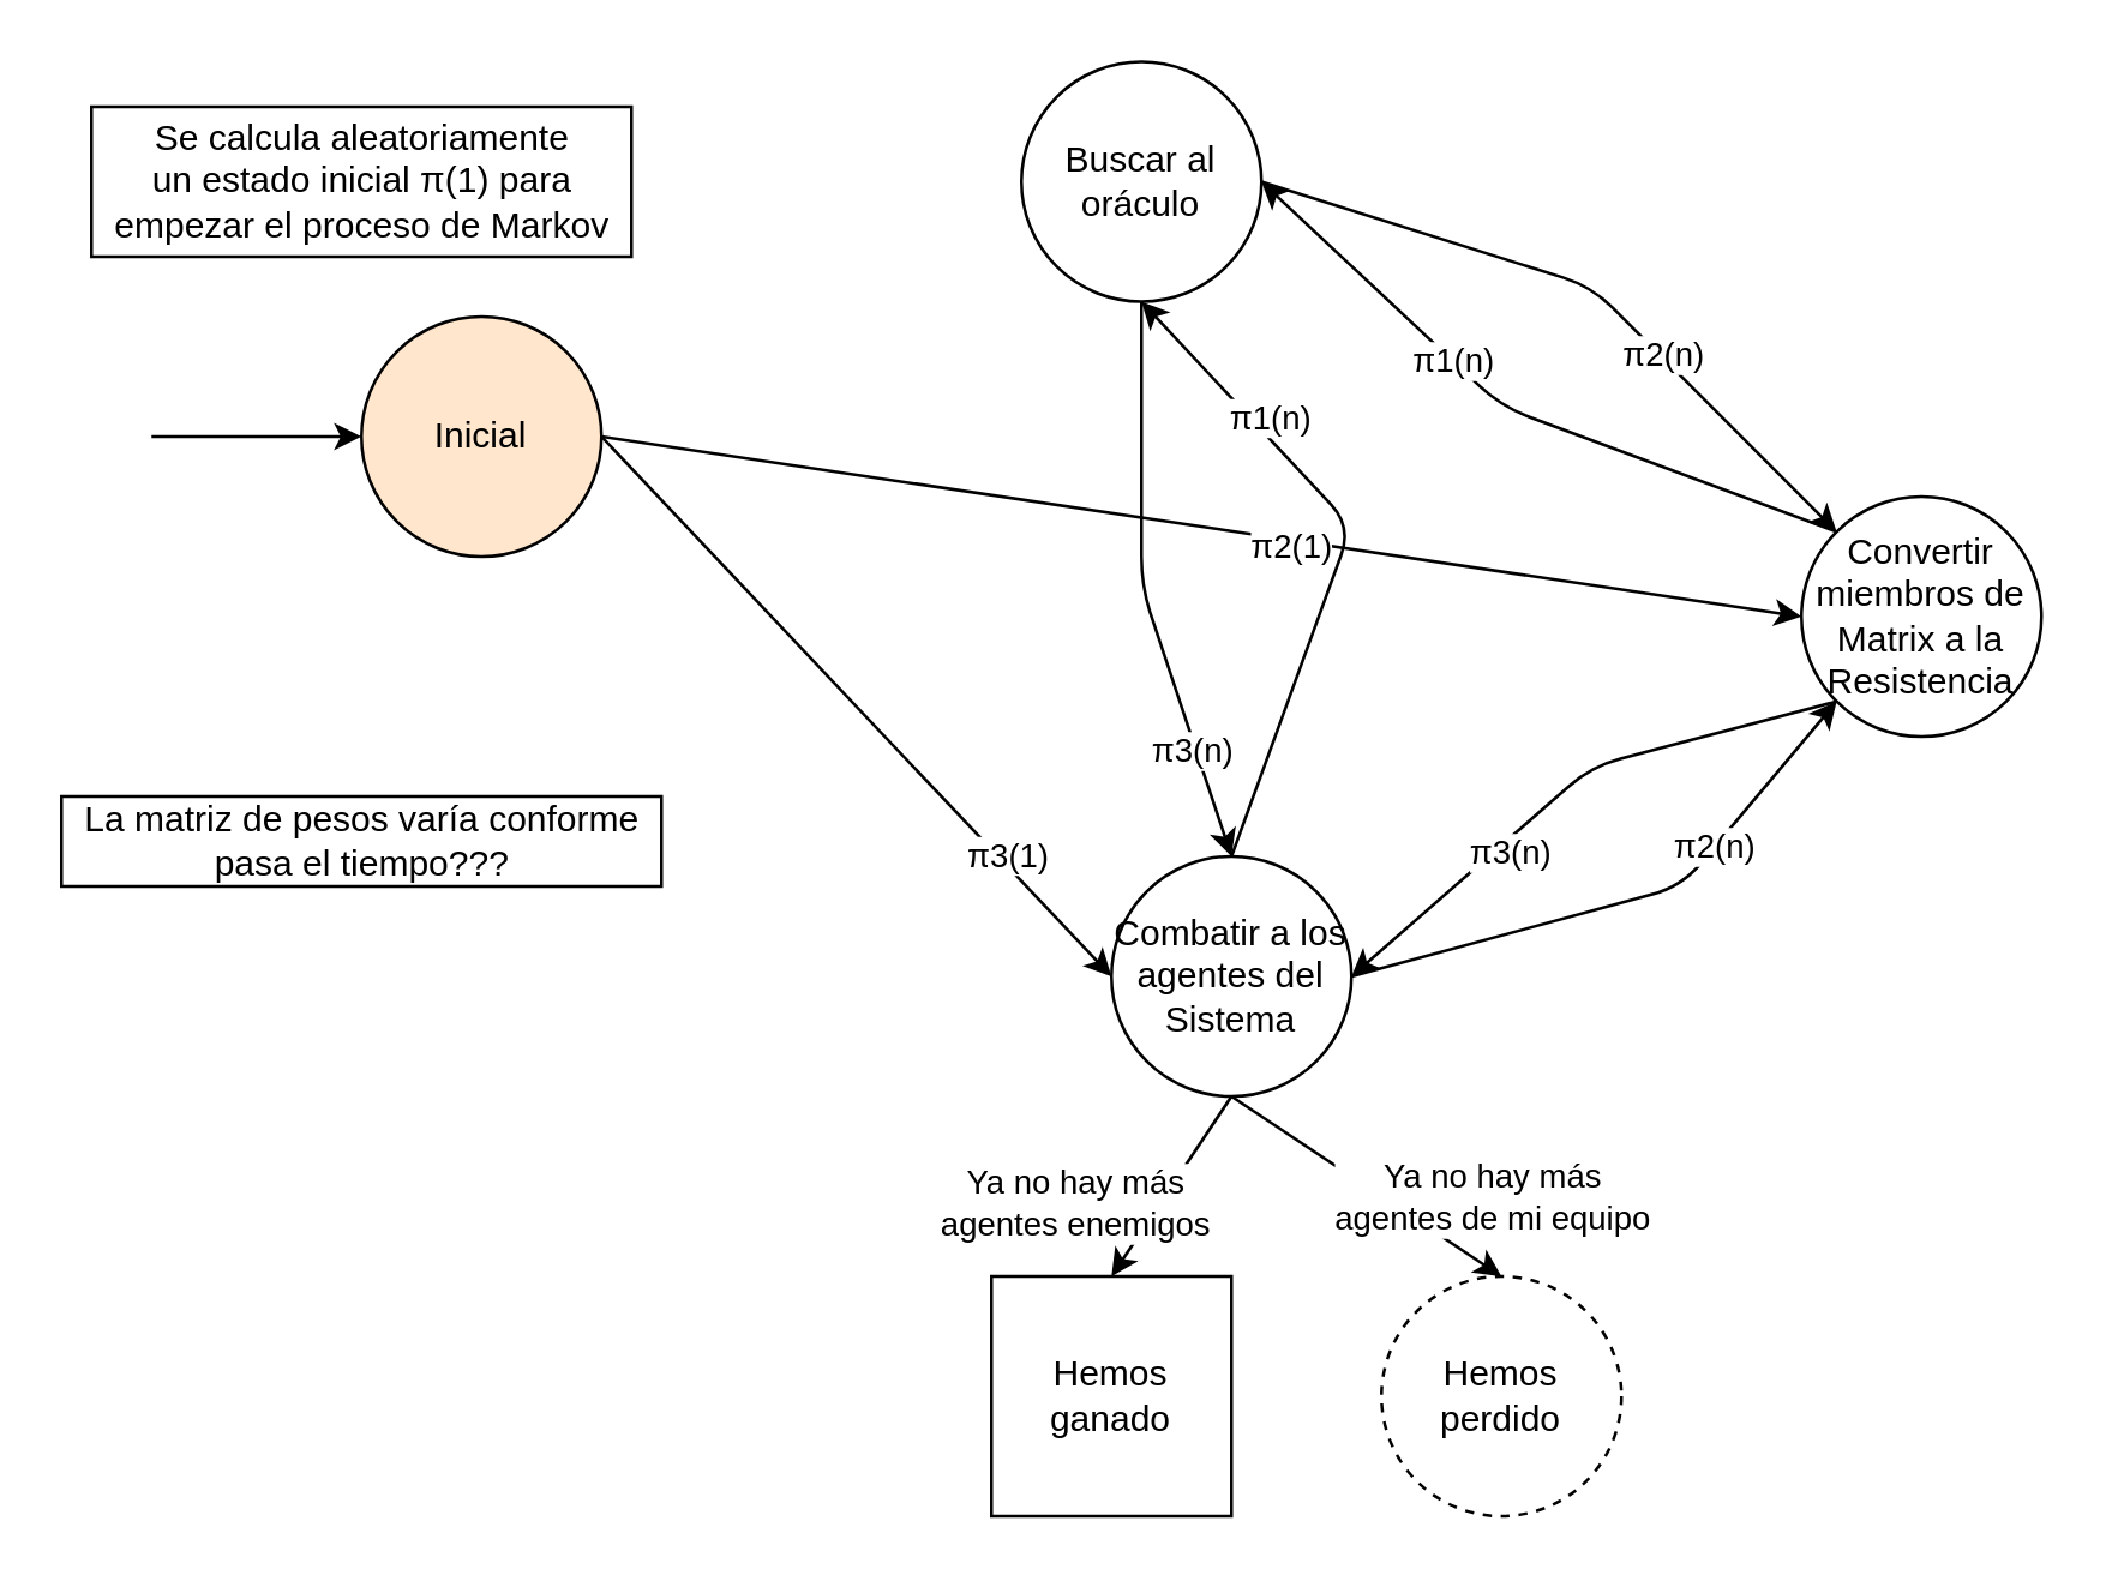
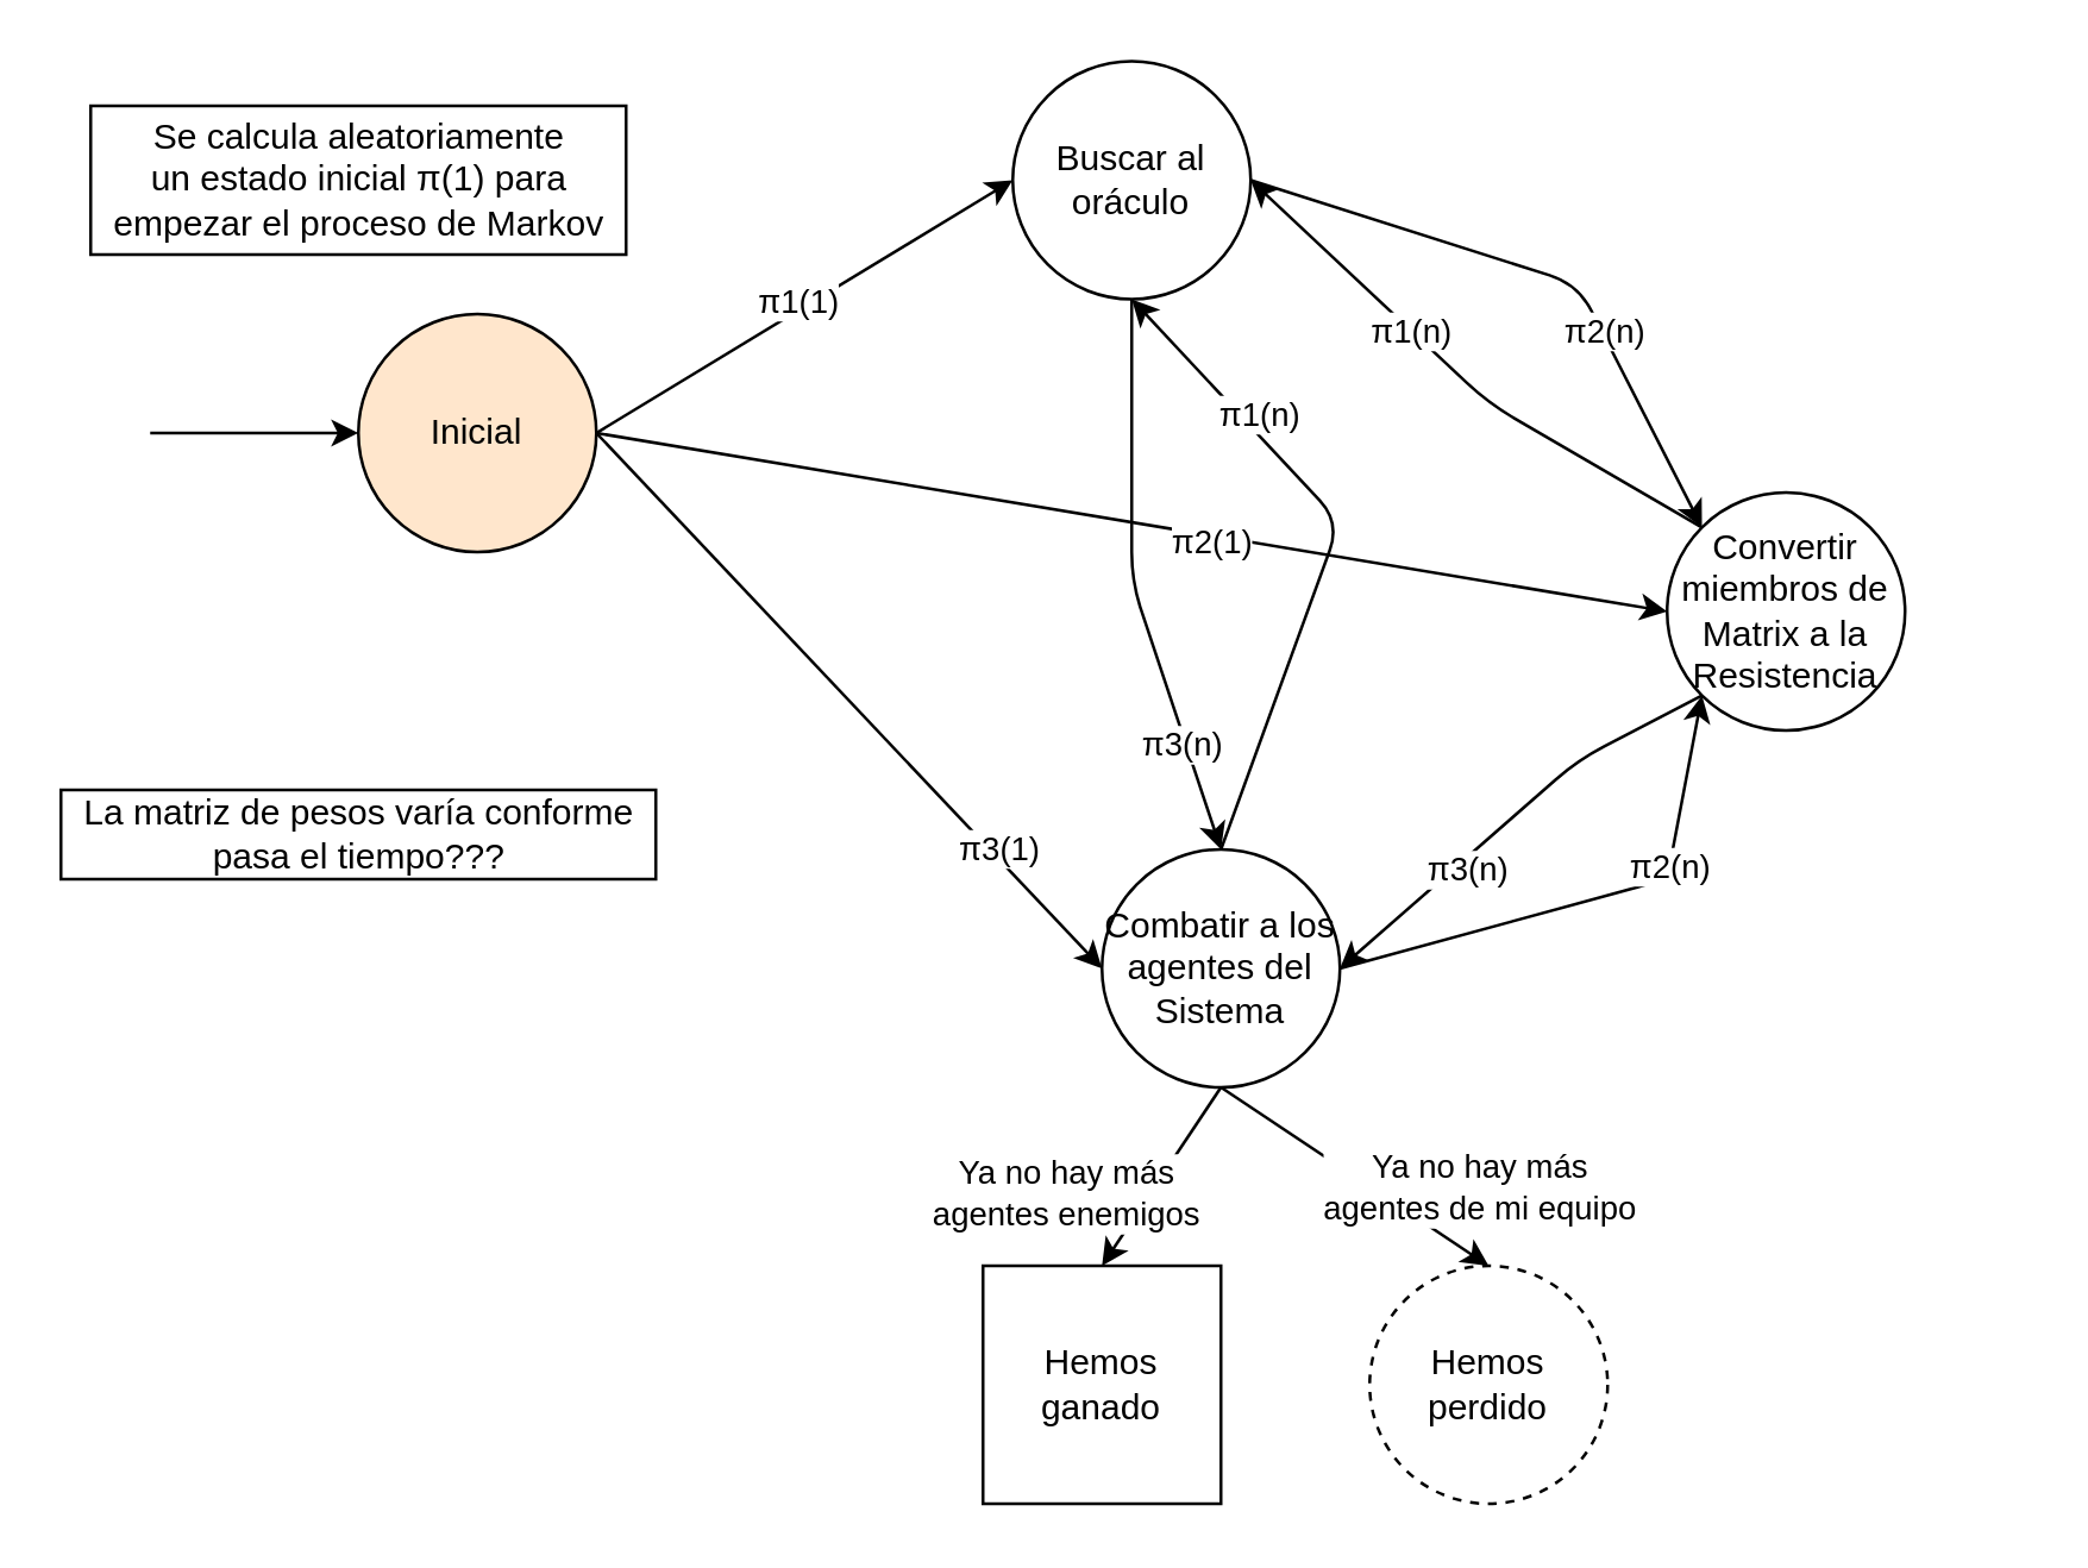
  <mxCell id="0" />
  <mxCell id="1" parent="0" />
  <mxCell id="2" value="Inicial" style="ellipse;whiteSpace=wrap;html=1;aspect=fixed;fillColor=#ffe6cc;" vertex="1" parent="1"><mxGeometry x="120" y="105" width="80" height="80" as="geometry" /></mxCell>
  <mxCell id="3" value="Buscar al&lt;br&gt;oráculo" style="ellipse;whiteSpace=wrap;html=1;aspect=fixed;" vertex="1" parent="1"><mxGeometry x="340" y="20" width="80" height="80" as="geometry" /></mxCell>
  <mxCell id="4" value="" style="endArrow=classic;html=1;entryX=0;entryY=0.5;entryDx=0;entryDy=0;" edge="1" parent="1" target="2"><mxGeometry width="50" height="50" relative="1" as="geometry"><mxPoint x="50" y="145" as="sourcePoint" /><mxPoint x="40" y="95" as="targetPoint" /></mxGeometry></mxCell>
  <mxCell id="5" value="Se calcula aleatoriamente&lt;br&gt;un estado inicial π(1) para&lt;br&gt;empezar el proceso de Markov" style="text;html=1;align=center;verticalAlign=middle;resizable=0;points=[];autosize=1;strokeColor=#000000;" vertex="1" parent="1"><mxGeometry x="30" y="35" width="180" height="50" as="geometry" /></mxCell>
- <mxCell id="8" value="Convertir miembros de Matrix a la Resistencia" style="ellipse;whiteSpace=wrap;html=1;aspect=fixed;strokeColor=#000000;" vertex="1" parent="1"><mxGeometry x="600" y="165" width="80" height="80" as="geometry" /></mxCell>
+ <mxCell id="6" value="" style="endArrow=classic;html=1;exitX=1;exitY=0.5;exitDx=0;exitDy=0;entryX=0;entryY=0.5;entryDx=0;entryDy=0;" edge="1" parent="1" source="2" target="3"><mxGeometry width="50" height="50" relative="1" as="geometry"><mxPoint x="210" y="145" as="sourcePoint" /><mxPoint x="260" y="95" as="targetPoint" /></mxGeometry></mxCell>
+ <mxCell id="7" value="π1(1)" style="edgeLabel;html=1;align=center;verticalAlign=middle;resizable=0;points=[];" vertex="1" connectable="0" parent="6"><mxGeometry x="-0.011" y="3" relative="1" as="geometry"><mxPoint as="offset" /></mxGeometry></mxCell>
+ <mxCell id="8" value="Convertir miembros de Matrix a la Resistencia" style="ellipse;whiteSpace=wrap;html=1;aspect=fixed;strokeColor=#000000;" vertex="1" parent="1"><mxGeometry x="560" y="165" width="80" height="80" as="geometry" /></mxCell>
  <mxCell id="9" value="" style="endArrow=classic;html=1;exitX=1;exitY=0.5;exitDx=0;exitDy=0;entryX=0;entryY=0.5;entryDx=0;entryDy=0;" edge="1" parent="1" source="2" target="8"><mxGeometry width="50" height="50" relative="1" as="geometry"><mxPoint x="230" y="245" as="sourcePoint" /><mxPoint x="280" y="195" as="targetPoint" /></mxGeometry></mxCell>
  <mxCell id="10" value="π2(1)" style="edgeLabel;html=1;align=center;verticalAlign=middle;resizable=0;points=[];" vertex="1" connectable="0" parent="9"><mxGeometry x="0.149" y="-2" relative="1" as="geometry"><mxPoint as="offset" /></mxGeometry></mxCell>
  <mxCell id="11" value="Combatir a los agentes del Sistema" style="ellipse;whiteSpace=wrap;html=1;aspect=fixed;strokeColor=#000000;" vertex="1" parent="1"><mxGeometry x="370" y="285" width="80" height="80" as="geometry" /></mxCell>
  <mxCell id="12" value="" style="endArrow=classic;html=1;exitX=1;exitY=0.5;exitDx=0;exitDy=0;entryX=0;entryY=0.5;entryDx=0;entryDy=0;" edge="1" parent="1" source="2" target="11"><mxGeometry width="50" height="50" relative="1" as="geometry"><mxPoint x="320" y="205" as="sourcePoint" /><mxPoint x="370" y="155" as="targetPoint" /></mxGeometry></mxCell>
  <mxCell id="13" value="&amp;nbsp;π3(1)" style="edgeLabel;html=1;align=center;verticalAlign=middle;resizable=0;points=[];" vertex="1" connectable="0" parent="12"><mxGeometry x="0.563" y="1" relative="1" as="geometry"><mxPoint as="offset" /></mxGeometry></mxCell>
  <mxCell id="14" value="La matriz de pesos varía conforme&lt;br&gt;pasa el tiempo???" style="text;html=1;align=center;verticalAlign=middle;resizable=0;points=[];autosize=1;strokeColor=#000000;" vertex="1" parent="1"><mxGeometry x="20" y="265" width="200" height="30" as="geometry" /></mxCell>
  <mxCell id="15" value="" style="endArrow=classic;html=1;exitX=1;exitY=0.5;exitDx=0;exitDy=0;entryX=0;entryY=0;entryDx=0;entryDy=0;" edge="1" parent="1" source="3" target="8"><mxGeometry width="50" height="50" relative="1" as="geometry"><mxPoint x="560" y="155" as="sourcePoint" /><mxPoint x="610" y="105" as="targetPoint" /><Array as="points"><mxPoint x="530" y="95" /></Array></mxGeometry></mxCell>
  <mxCell id="16" value="π2(n)" style="edgeLabel;html=1;align=center;verticalAlign=middle;resizable=0;points=[];" vertex="1" connectable="0" parent="15"><mxGeometry x="0.281" y="1" relative="1" as="geometry"><mxPoint as="offset" /></mxGeometry></mxCell>
  <mxCell id="17" value="" style="endArrow=classic;html=1;exitX=0.5;exitY=1;exitDx=0;exitDy=0;entryX=0.5;entryY=0;entryDx=0;entryDy=0;" edge="1" parent="1" source="3" target="11"><mxGeometry width="50" height="50" relative="1" as="geometry"><mxPoint x="420" y="145" as="sourcePoint" /><mxPoint x="470" y="95" as="targetPoint" /><Array as="points"><mxPoint x="380" y="195" /></Array></mxGeometry></mxCell>
  <mxCell id="18" value="π3(n)" style="edgeLabel;html=1;align=center;verticalAlign=middle;resizable=0;points=[];" vertex="1" connectable="0" parent="17"><mxGeometry x="0.6" y="-2" relative="1" as="geometry"><mxPoint as="offset" /></mxGeometry></mxCell>
  <mxCell id="19" value="" style="endArrow=classic;html=1;exitX=1;exitY=0.5;exitDx=0;exitDy=0;entryX=0;entryY=1;entryDx=0;entryDy=0;" edge="1" parent="1" source="11" target="8"><mxGeometry width="50" height="50" relative="1" as="geometry"><mxPoint x="510" y="295" as="sourcePoint" /><mxPoint x="560" y="245" as="targetPoint" /><Array as="points"><mxPoint x="560" y="295" /></Array></mxGeometry></mxCell>
  <mxCell id="20" value="π2(n)" style="edgeLabel;html=1;align=center;verticalAlign=middle;resizable=0;points=[];" vertex="1" connectable="0" parent="19"><mxGeometry x="0.351" relative="1" as="geometry"><mxPoint as="offset" /></mxGeometry></mxCell>
  <mxCell id="21" value="" style="endArrow=classic;html=1;entryX=1;entryY=0.5;entryDx=0;entryDy=0;exitX=0;exitY=1;exitDx=0;exitDy=0;" edge="1" parent="1" source="8" target="11"><mxGeometry width="50" height="50" relative="1" as="geometry"><mxPoint x="500" y="275" as="sourcePoint" /><mxPoint x="550" y="225" as="targetPoint" /><Array as="points"><mxPoint x="530" y="255" /></Array></mxGeometry></mxCell>
  <mxCell id="22" value="π3(n)" style="edgeLabel;html=1;align=center;verticalAlign=middle;resizable=0;points=[];" vertex="1" connectable="0" parent="21"><mxGeometry x="0.296" y="3" relative="1" as="geometry"><mxPoint as="offset" /></mxGeometry></mxCell>
  <mxCell id="23" value="" style="endArrow=classic;html=1;entryX=1;entryY=0.5;entryDx=0;entryDy=0;exitX=0;exitY=0;exitDx=0;exitDy=0;" edge="1" parent="1" source="8" target="3"><mxGeometry width="50" height="50" relative="1" as="geometry"><mxPoint x="460" y="165" as="sourcePoint" /><mxPoint x="510" y="115" as="targetPoint" /><Array as="points"><mxPoint x="500" y="135" /></Array></mxGeometry></mxCell>
  <mxCell id="24" value="π1(n)" style="edgeLabel;html=1;align=center;verticalAlign=middle;resizable=0;points=[];" vertex="1" connectable="0" parent="23"><mxGeometry x="0.228" y="1" relative="1" as="geometry"><mxPoint y="-1" as="offset" /></mxGeometry></mxCell>
  <mxCell id="25" value="π1(n)" style="endArrow=classic;html=1;exitX=0.5;exitY=0;exitDx=0;exitDy=0;entryX=0.5;entryY=1;entryDx=0;entryDy=0;" edge="1" parent="1" source="11" target="3"><mxGeometry x="0.479" y="-5" width="50" height="50" relative="1" as="geometry"><mxPoint x="430" y="245" as="sourcePoint" /><mxPoint x="480" y="195" as="targetPoint" /><Array as="points"><mxPoint x="450" y="175" /></Array><mxPoint as="offset" /></mxGeometry></mxCell>
  <mxCell id="26" value="Hemos ganado" style="whiteSpace=wrap;html=1;aspect=fixed;strokeColor=#000000;rounded=0;" vertex="1" parent="1"><mxGeometry x="330" y="425" width="80" height="80" as="geometry" /></mxCell>
  <mxCell id="27" value="Hemos perdido" style="ellipse;whiteSpace=wrap;html=1;aspect=fixed;strokeColor=#000000;dashed=1;" vertex="1" parent="1"><mxGeometry x="460" y="425" width="80" height="80" as="geometry" /></mxCell>
  <mxCell id="28" value="" style="endArrow=classic;html=1;entryX=0.5;entryY=0;entryDx=0;entryDy=0;exitX=0.5;exitY=1;exitDx=0;exitDy=0;" edge="1" parent="1" source="11" target="26"><mxGeometry width="50" height="50" relative="1" as="geometry"><mxPoint x="300" y="405" as="sourcePoint" /><mxPoint x="350" y="355" as="targetPoint" /></mxGeometry></mxCell>
  <mxCell id="29" value="Ya no hay más&lt;br&gt;agentes enemigos" style="edgeLabel;html=1;align=center;verticalAlign=middle;resizable=0;points=[];" vertex="1" connectable="0" parent="28"><mxGeometry x="0.2" relative="1" as="geometry"><mxPoint x="-28.28" as="offset" /></mxGeometry></mxCell>
  <mxCell id="30" value="" style="endArrow=classic;html=1;exitX=0.5;exitY=1;exitDx=0;exitDy=0;entryX=0.5;entryY=0;entryDx=0;entryDy=0;" edge="1" parent="1" source="11" target="27"><mxGeometry width="50" height="50" relative="1" as="geometry"><mxPoint x="490" y="395" as="sourcePoint" /><mxPoint x="540" y="345" as="targetPoint" /></mxGeometry></mxCell>
  <mxCell id="31" value="Ya no hay más&lt;br&gt;agentes de mi equipo" style="edgeLabel;html=1;align=center;verticalAlign=middle;resizable=0;points=[];" vertex="1" connectable="0" parent="30"><mxGeometry x="0.064" y="-1" relative="1" as="geometry"><mxPoint x="38.87" as="offset" /></mxGeometry></mxCell>
